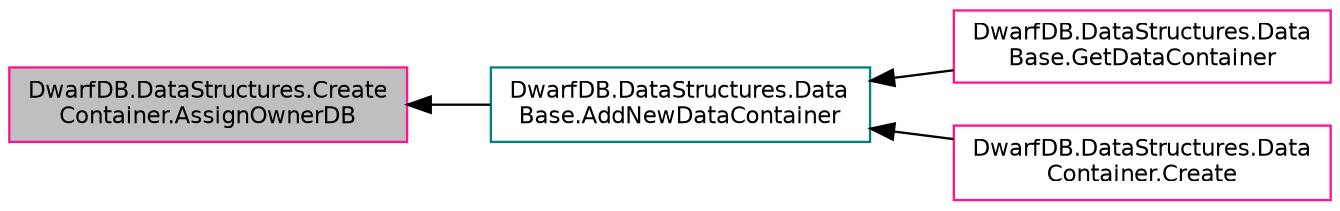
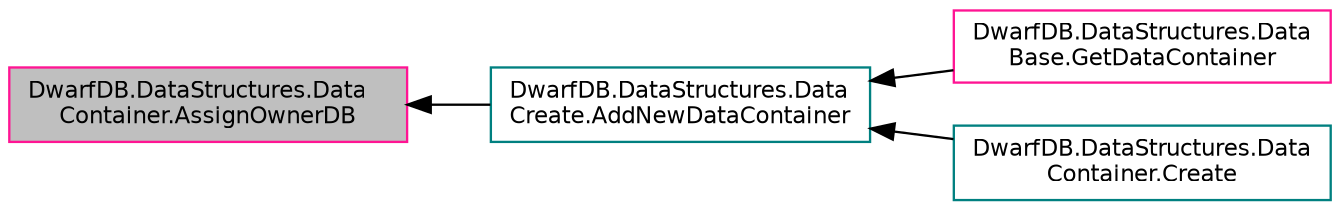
  digraph {
    rankdir=LR
    node [color=deeppink fillcolor=white fontname=Helvetica fontsize=10 shape=record style=filled]
    edge [color=black dir=back fontname=Helvetica fontsize=10 labelfontname=Helvetica labelfontsize=10 style=solid]
-   n1 [fillcolor=grey75 fontcolor=black height=0.2 label="DwarfDB.DataStructures.Create\lContainer.AssignOwnerDB" width=0.4]
-   n2 [color=teal height=0.2 label="DwarfDB.DataStructures.Data\lBase.AddNewDataContainer" width=0.4]
+   n1 [fillcolor=grey75 fontcolor=black height=0.2 label="DwarfDB.DataStructures.Data\lContainer.AssignOwnerDB" width=0.4]
+   n2 [color=teal height=0.2 label="DwarfDB.DataStructures.Data\lCreate.AddNewDataContainer" width=0.4]
    n3 [height=0.2 label="DwarfDB.DataStructures.Data\lBase.GetDataContainer" width=0.4]
-   n4 [height=0.2 label="DwarfDB.DataStructures.Data\lContainer.Create" width=0.4]
+   n4 [color=teal height=0.2 label="DwarfDB.DataStructures.Data\lContainer.Create" width=0.4]
    n1 -> n2
    n2 -> n3
    n2 -> n4
  }
